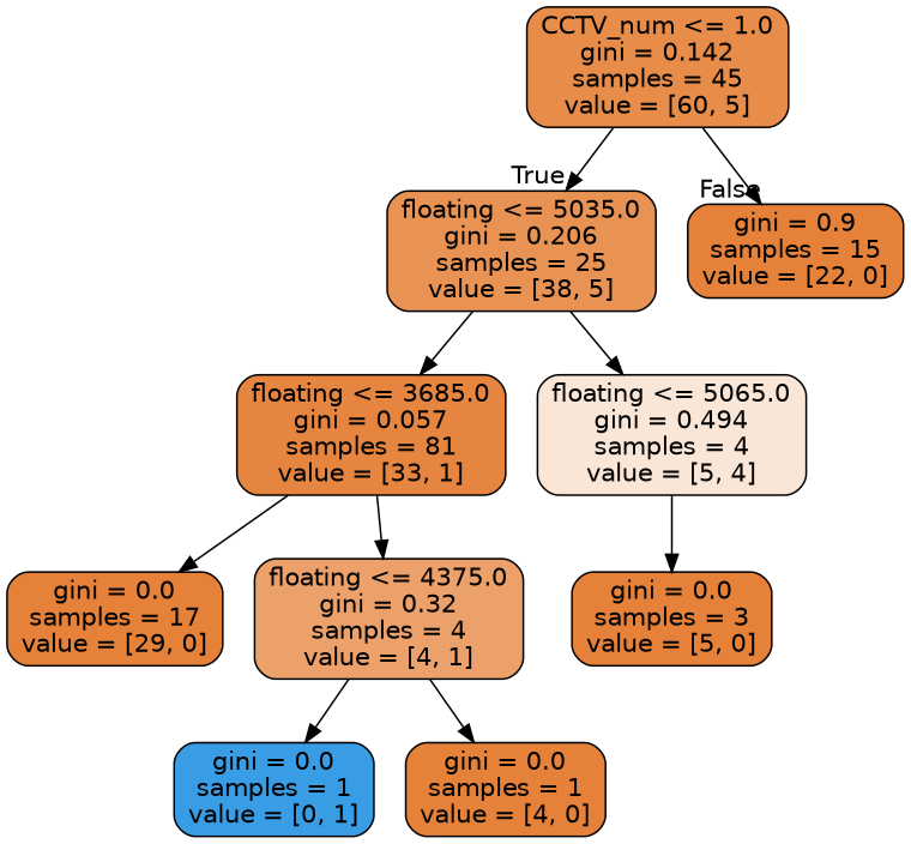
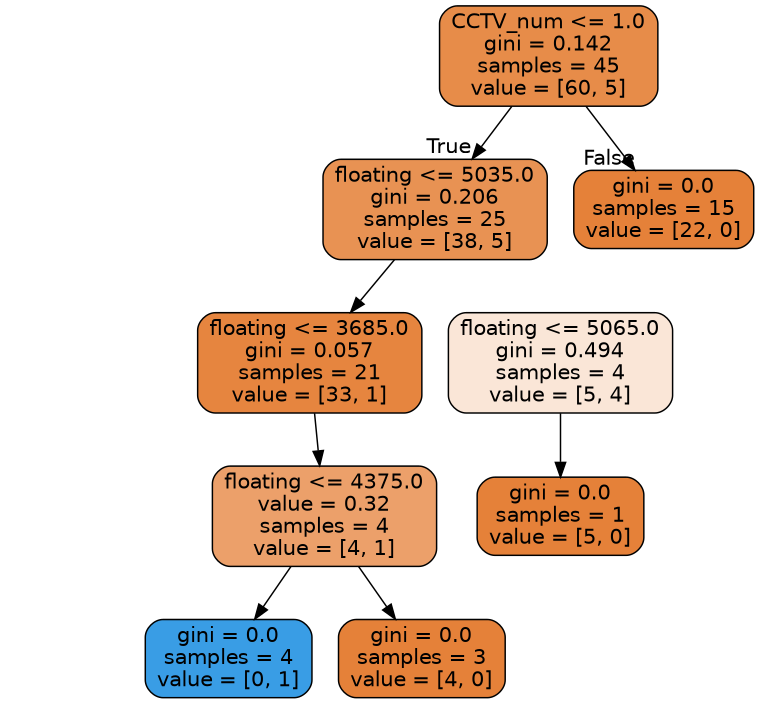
  digraph {
    node [color=black fillcolor="#e58139" fontname=helvetica shape=box style="filled, rounded"]
    edge [fontname=helvetica]
    n1 [fillcolor="#e78c49" label="CCTV_num <= 1.0\ngini = 0.142\nsamples = 45\nvalue = [60, 5]"]
    n2 [fillcolor="#e89253" label="floating <= 5035.0\ngini = 0.206\nsamples = 25\nvalue = [38, 5]"]
-   n3 [label="gini = 0.9\nsamples = 15\nvalue = [22, 0]"]
-   n4 [fillcolor="#e6853f" label="floating <= 3685.0\ngini = 0.057\nsamples = 81\nvalue = [33, 1]"]
+   n3 [label="gini = 0.0\nsamples = 15\nvalue = [22, 0]"]
+   n4 [fillcolor="#e6853f" label="floating <= 3685.0\ngini = 0.057\nsamples = 21\nvalue = [33, 1]"]
    n5 [fillcolor="#fae6d7" label="floating <= 5065.0\ngini = 0.494\nsamples = 4\nvalue = [5, 4]"]
-   n6 [label="gini = 0.0\nsamples = 17\nvalue = [29, 0]"]
-   n7 [fillcolor="#eca06a" label="floating <= 4375.0\ngini = 0.32\nsamples = 4\nvalue = [4, 1]"]
-   n8 [label="gini = 0.0\nsamples = 3\nvalue = [5, 0]"]
-   n9 [fillcolor="#399de5" label="gini = 0.0\nsamples = 1\nvalue = [0, 1]"]
-   n10 [label="gini = 0.0\nsamples = 1\nvalue = [4, 0]"]
+   n7 [fillcolor="#eca06a" label="floating <= 4375.0\nvalue = 0.32\nsamples = 4\nvalue = [4, 1]"]
+   n8 [label="gini = 0.0\nsamples = 1\nvalue = [5, 0]"]
+   n9 [fillcolor="#399de5" label="gini = 0.0\nsamples = 4\nvalue = [0, 1]"]
+   n10 [label="gini = 0.0\nsamples = 3\nvalue = [4, 0]"]
    n1 -> n2 [headlabel=True labelangle=45 labeldistance=2.5]
    n1 -> n3 [headlabel=False labelangle=-45 labeldistance=2.5]
    n2 -> n4
-   n2 -> n5
-   n4 -> n6
    n4 -> n7
    n5 -> n8
    n7 -> n9
    n7 -> n10
  }
